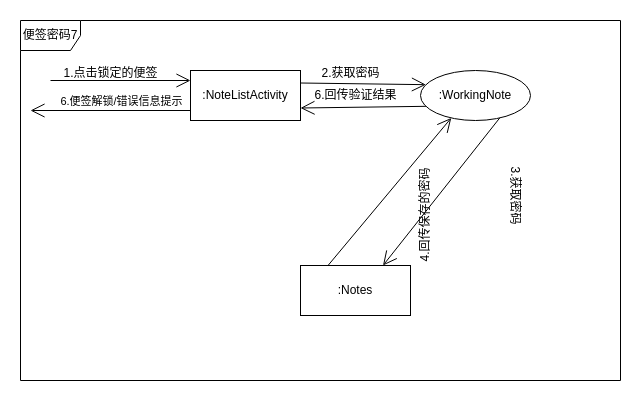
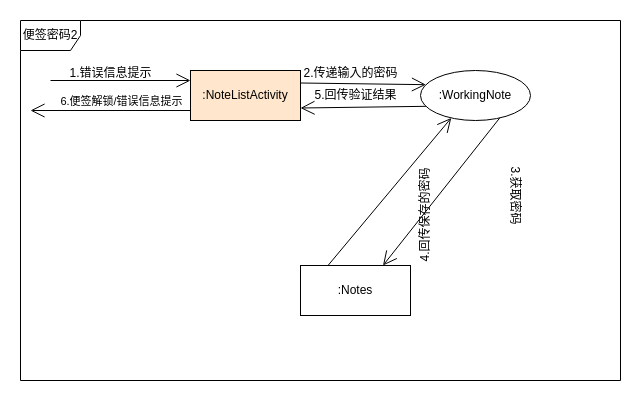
  <mxCell id="0" style=";html=1;" />
  <mxCell id="1" style=";html=1;" parent="0" />
- <mxCell id="2" value="便签密码7" style="shape=umlFrame;whiteSpace=wrap;html=1;pointerEvents=0;" parent="1" vertex="1"><mxGeometry x="20" y="20" width="600" height="360" as="geometry" /></mxCell>
- <mxCell id="3" value=":NoteListActivity" style="html=1;whiteSpace=wrap;" parent="1" vertex="1"><mxGeometry x="190" y="70" width="110" height="50" as="geometry" /></mxCell>
+ <mxCell id="2" value="便签密码2" style="shape=umlFrame;whiteSpace=wrap;html=1;pointerEvents=0;" parent="1" vertex="1"><mxGeometry x="20" y="20" width="600" height="360" as="geometry" /></mxCell>
+ <mxCell id="3" value=":NoteListActivity" style="html=1;whiteSpace=wrap;fillColor=#ffe6cc;" parent="1" vertex="1"><mxGeometry x="190" y="70" width="110" height="50" as="geometry" /></mxCell>
  <mxCell id="4" value="" style="endArrow=open;endFill=1;endSize=12;html=1;rounded=0;" parent="1" edge="1"><mxGeometry width="160" relative="1" as="geometry"><mxPoint x="50" y="80" as="sourcePoint" /><mxPoint x="190" y="80" as="targetPoint" /></mxGeometry></mxCell>
- <mxCell id="5" value="1.点击锁定的便签" style="text;html=1;align=center;verticalAlign=middle;resizable=0;points=[];autosize=1;strokeColor=none;fillColor=none;" parent="1" vertex="1"><mxGeometry x="50" y="58" width="120" height="30" as="geometry" /></mxCell>
+ <mxCell id="5" value="1.错误信息提示" style="text;html=1;align=center;verticalAlign=middle;resizable=0;points=[];autosize=1;strokeColor=none;fillColor=none;" parent="1" vertex="1"><mxGeometry x="50" y="58" width="120" height="30" as="geometry" /></mxCell>
  <mxCell id="6" value="" style="endArrow=open;endFill=1;endSize=12;html=1;rounded=0;" parent="1" edge="1"><mxGeometry width="160" relative="1" as="geometry"><mxPoint x="190" y="110" as="sourcePoint" /><mxPoint x="30" y="110" as="targetPoint" /></mxGeometry></mxCell>
  <mxCell id="7" value="6.便签解锁/错误信息提示" style="edgeLabel;html=1;align=center;verticalAlign=middle;resizable=0;points=[];" parent="6" vertex="1" connectable="0"><mxGeometry x="0.209" y="1" relative="1" as="geometry"><mxPoint x="27" y="-11" as="offset" /></mxGeometry></mxCell>
  <mxCell id="8" value="" style="endArrow=open;endFill=1;endSize=12;html=1;rounded=0;entryX=0;entryY=0.25;entryDx=0;entryDy=0;exitX=1;exitY=0.25;exitDx=0;exitDy=0;" parent="1" source="3" target="9" edge="1"><mxGeometry width="160" relative="1" as="geometry"><mxPoint x="300" y="94.57" as="sourcePoint" /><mxPoint x="460" y="94.57" as="targetPoint" /></mxGeometry></mxCell>
  <mxCell id="9" value=":WorkingNote" style="ellipse;html=1;whiteSpace=wrap;" parent="1" vertex="1"><mxGeometry x="420" y="70" width="110" height="50" as="geometry" /></mxCell>
- <mxCell id="10" value="2.获取密码" style="text;html=1;align=center;verticalAlign=middle;resizable=0;points=[];autosize=1;strokeColor=none;fillColor=none;" parent="1" vertex="1"><mxGeometry x="290" y="58" width="120" height="30" as="geometry" /></mxCell>
+ <mxCell id="10" value="2.传递输入的密码" style="text;html=1;align=center;verticalAlign=middle;resizable=0;points=[];autosize=1;strokeColor=none;fillColor=none;" parent="1" vertex="1"><mxGeometry x="290" y="58" width="120" height="30" as="geometry" /></mxCell>
  <mxCell id="11" value="" style="endArrow=open;endFill=1;endSize=12;html=1;rounded=0;exitX=0;exitY=0.75;exitDx=0;exitDy=0;entryX=1;entryY=0.75;entryDx=0;entryDy=0;" parent="1" source="9" target="3" edge="1"><mxGeometry width="160" relative="1" as="geometry"><mxPoint x="290" y="150" as="sourcePoint" /><mxPoint x="450" y="150" as="targetPoint" /></mxGeometry></mxCell>
  <mxCell id="12" value=":Notes" style="html=1;whiteSpace=wrap;" parent="1" vertex="1"><mxGeometry x="300" y="265" width="110" height="50" as="geometry" /></mxCell>
  <mxCell id="13" value="" style="endArrow=open;endFill=1;endSize=12;html=1;rounded=0;exitX=0.75;exitY=1;exitDx=0;exitDy=0;entryX=0.75;entryY=0;entryDx=0;entryDy=0;" parent="1" source="9" target="12" edge="1"><mxGeometry width="160" relative="1" as="geometry"><mxPoint x="240" y="240" as="sourcePoint" /><mxPoint x="400" y="240" as="targetPoint" /></mxGeometry></mxCell>
  <mxCell id="14" value="3.获取密码" style="text;html=1;align=center;verticalAlign=middle;resizable=0;points=[];autosize=1;strokeColor=none;fillColor=none;rotation=90;" parent="1" vertex="1"><mxGeometry x="475" y="180" width="80" height="30" as="geometry" /></mxCell>
  <mxCell id="15" value="" style="endArrow=open;endFill=1;endSize=12;html=1;rounded=0;exitX=0.25;exitY=0;exitDx=0;exitDy=0;entryX=0.25;entryY=1;entryDx=0;entryDy=0;" parent="1" source="12" target="9" edge="1"><mxGeometry width="160" relative="1" as="geometry"><mxPoint x="340" y="190" as="sourcePoint" /><mxPoint x="500" y="190" as="targetPoint" /></mxGeometry></mxCell>
  <mxCell id="16" value="4.回传保存的密码" style="text;html=1;align=center;verticalAlign=middle;resizable=0;points=[];autosize=1;strokeColor=none;fillColor=none;rotation=-90;" parent="1" vertex="1"><mxGeometry x="365" y="200" width="120" height="30" as="geometry" /></mxCell>
- <mxCell id="17" value="6.回传验证结果" style="text;html=1;align=center;verticalAlign=middle;resizable=0;points=[];autosize=1;strokeColor=none;fillColor=none;" parent="1" vertex="1"><mxGeometry x="300" y="80" width="110" height="30" as="geometry" /></mxCell>
+ <mxCell id="17" value="5.回传验证结果" style="text;html=1;align=center;verticalAlign=middle;resizable=0;points=[];autosize=1;strokeColor=none;fillColor=none;" parent="1" vertex="1"><mxGeometry x="300" y="80" width="110" height="30" as="geometry" /></mxCell>
